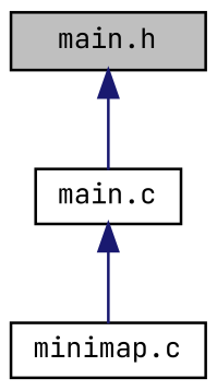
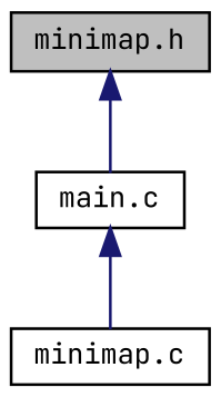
  digraph {
    fontname="JetBrains Mono"
    node [color=black fillcolor=white fontname="JetBrains Mono" fontsize=10 shape=record style=filled]
    edge [color=midnightblue dir=back fontname="JetBrains Mono" fontsize=10 labelfontname=Helvetica labelfontsize=10 style=solid]
-   n1 [fillcolor=grey75 fontcolor=black height=0.2 label="main.h" width=0.4]
+   n1 [fillcolor=grey75 fontcolor=black height=0.2 label="minimap.h" width=0.4]
    n2 [height=0.2 label="main.c" width=0.4]
    n3 [height=0.2 label="minimap.c" width=0.4]
    n1 -> n2
    n2 -> n3
  }
